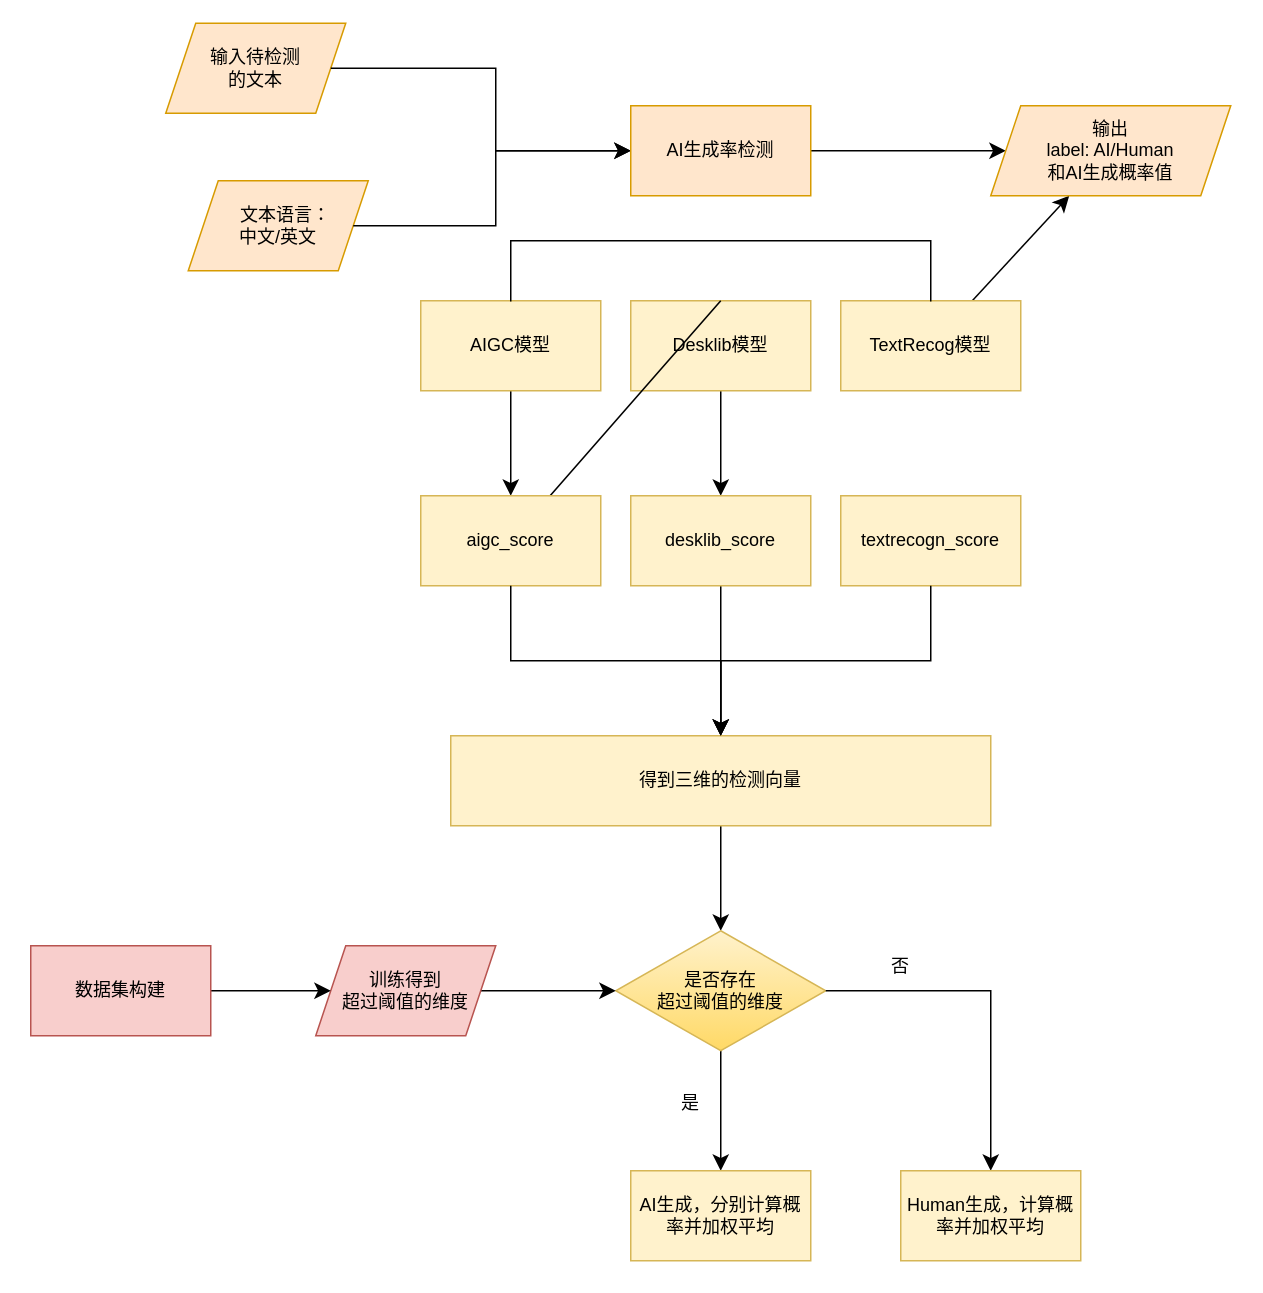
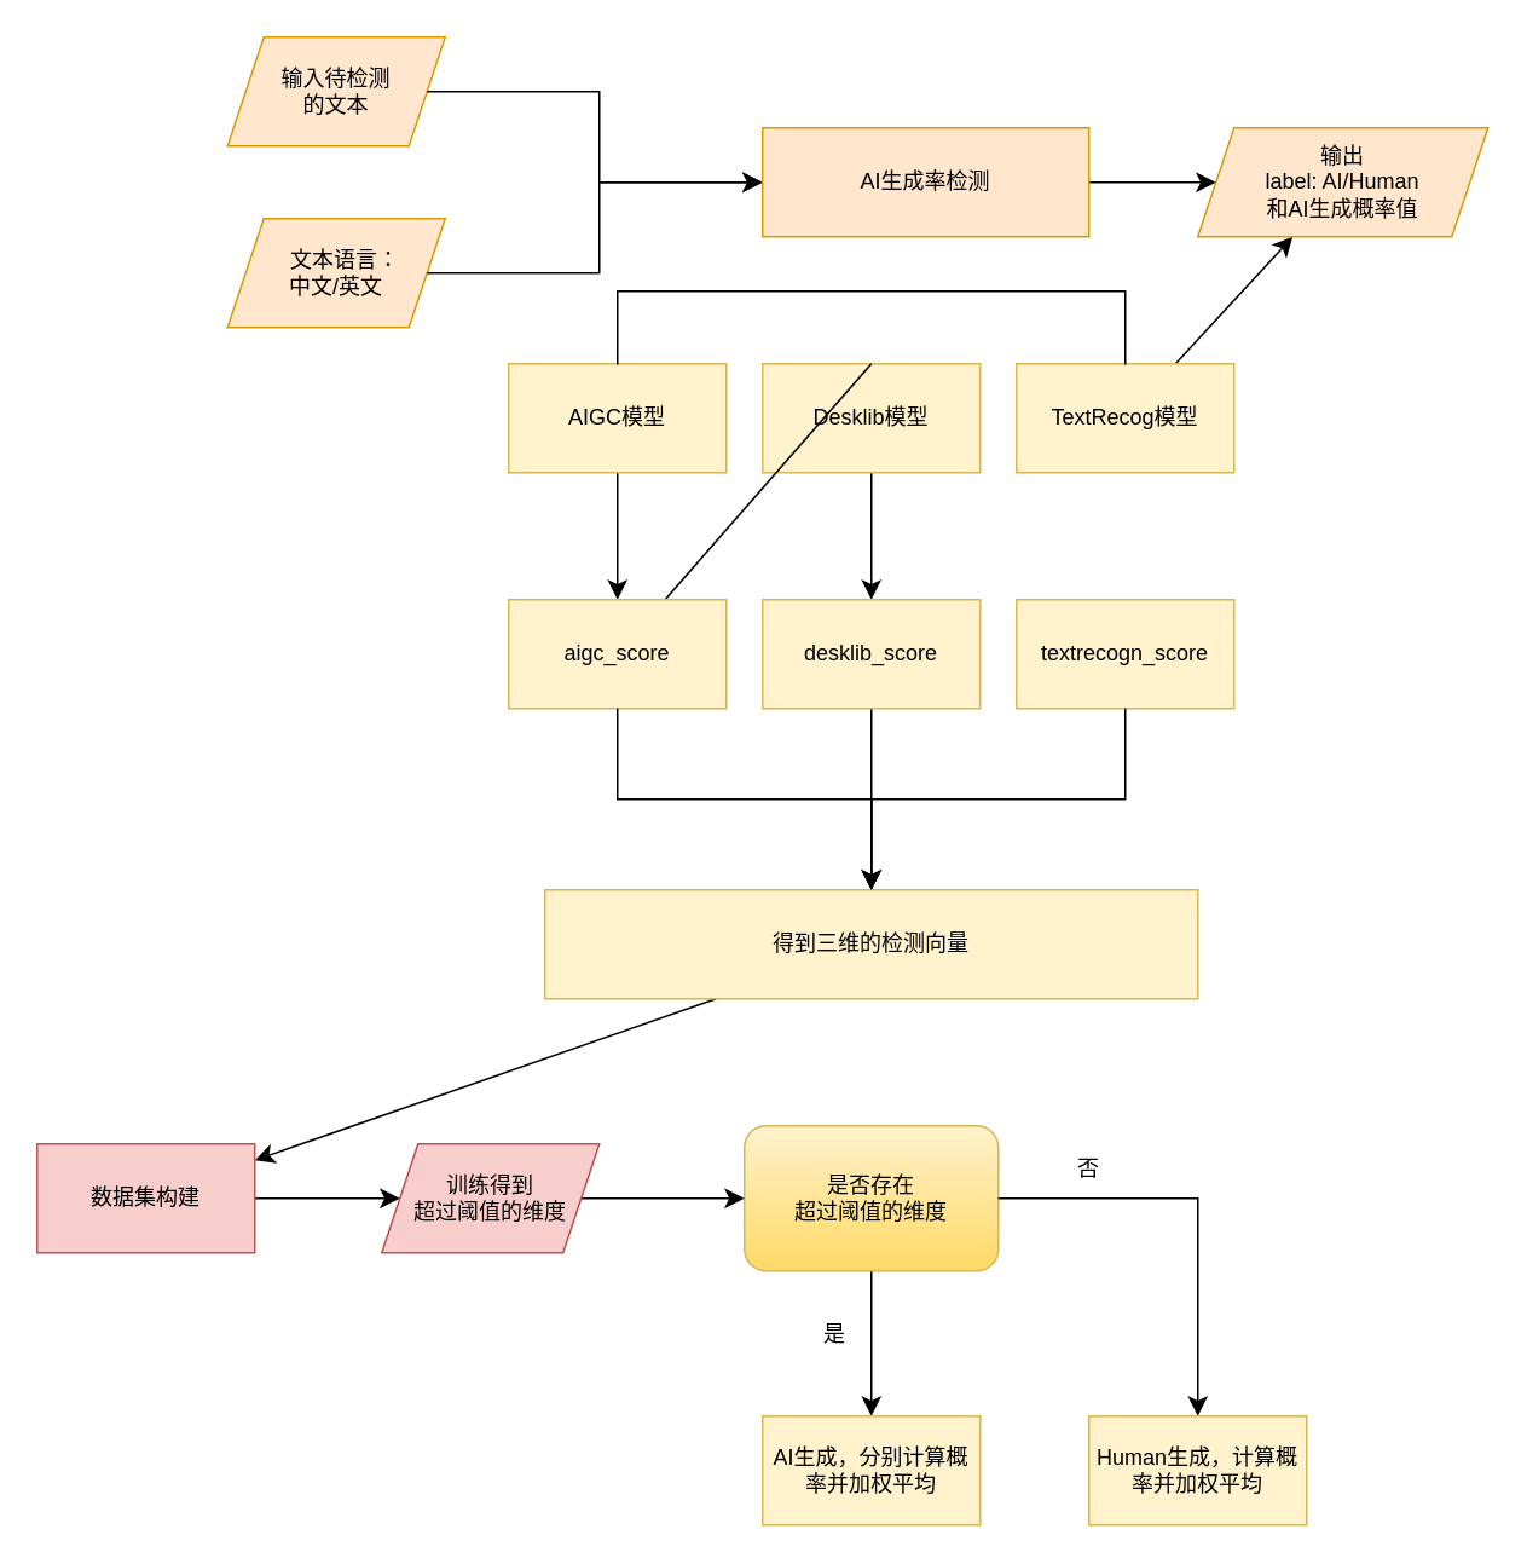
  <mxCell id="0" />
  <mxCell id="1" parent="0" />
- <mxCell id="2" value="输入待检测&lt;div&gt;的文本&lt;/div&gt;" style="shape=parallelogram;perimeter=parallelogramPerimeter;whiteSpace=wrap;html=1;fixedSize=1;fillColor=#ffe6cc;strokeColor=#d79b00;" vertex="1" parent="1"><mxGeometry x="110" y="15" width="120" height="60" as="geometry" /></mxCell>
+ <mxCell id="2" value="输入待检测&lt;div&gt;的文本&lt;/div&gt;" style="shape=parallelogram;perimeter=parallelogramPerimeter;whiteSpace=wrap;html=1;fixedSize=1;fillColor=#ffe6cc;strokeColor=#d79b00;" vertex="1" parent="1"><mxGeometry x="125" y="20" width="120" height="60" as="geometry" /></mxCell>
  <mxCell id="3" value="&amp;nbsp; &amp;nbsp;文本语言：&lt;div&gt;&lt;span style=&quot;background-color: transparent; color: light-dark(rgb(0, 0, 0), rgb(255, 255, 255));&quot;&gt;中文/英文&lt;/span&gt;&lt;/div&gt;" style="shape=parallelogram;perimeter=parallelogramPerimeter;whiteSpace=wrap;html=1;fixedSize=1;fillColor=#ffe6cc;strokeColor=#d79b00;" vertex="1" parent="1"><mxGeometry x="125" y="120" width="120" height="60" as="geometry" /></mxCell>
  <mxCell id="4" value="" style="edgeStyle=elbowEdgeStyle;elbow=horizontal;endArrow=classic;html=1;curved=0;rounded=0;endSize=8;startSize=8;fontSize=12;exitX=1;exitY=0.5;exitDx=0;exitDy=0;entryX=0;entryY=0.5;entryDx=0;entryDy=0;" edge="1" parent="1" source="2" target="7"><mxGeometry width="50" height="50" relative="1" as="geometry"><mxPoint x="225" y="80" as="sourcePoint" /><mxPoint x="375" y="100" as="targetPoint" /><Array as="points"><mxPoint x="330" y="80" /></Array></mxGeometry></mxCell>
  <mxCell id="5" value="" style="edgeStyle=elbowEdgeStyle;elbow=horizontal;endArrow=classic;html=1;curved=0;rounded=0;endSize=8;startSize=8;fontSize=12;exitX=1;exitY=0.5;exitDx=0;exitDy=0;entryX=0;entryY=0.5;entryDx=0;entryDy=0;" edge="1" parent="1" source="3" target="7"><mxGeometry width="50" height="50" relative="1" as="geometry"><mxPoint x="225" y="80" as="sourcePoint" /><mxPoint x="375" y="100" as="targetPoint" /><Array as="points"><mxPoint x="330" y="120" /></Array></mxGeometry></mxCell>
  <mxCell id="6" value="" style="edgeStyle=none;curved=1;rounded=0;orthogonalLoop=1;jettySize=auto;html=1;fontSize=12;startSize=8;endSize=8;" edge="1" parent="1" source="7" target="33"><mxGeometry relative="1" as="geometry" /></mxCell>
- <mxCell id="7" value="AI生成率检测" style="rounded=0;whiteSpace=wrap;html=1;fillColor=#ffe6cc;strokeColor=#d79b00;" vertex="1" parent="1"><mxGeometry x="420" y="70" width="120" height="60" as="geometry" /></mxCell>
+ <mxCell id="7" value="AI生成率检测" style="rounded=0;whiteSpace=wrap;html=1;fillColor=#ffe6cc;strokeColor=#d79b00;" vertex="1" parent="1"><mxGeometry x="420" y="70" width="180" height="60" as="geometry" /></mxCell>
  <mxCell id="8" value="" style="edgeStyle=none;curved=1;rounded=0;orthogonalLoop=1;jettySize=auto;html=1;fontSize=12;startSize=8;endSize=8;" edge="1" parent="1" source="9" target="16"><mxGeometry relative="1" as="geometry" /></mxCell>
  <mxCell id="9" value="AIGC模型" style="rounded=0;whiteSpace=wrap;html=1;fillColor=#fff2cc;strokeColor=#d6b656;" vertex="1" parent="1"><mxGeometry x="280" y="200" width="120" height="60" as="geometry" /></mxCell>
  <mxCell id="10" value="" style="edgeStyle=none;curved=1;rounded=0;orthogonalLoop=1;jettySize=auto;html=1;fontSize=12;startSize=8;endSize=8;" edge="1" parent="1" source="11" target="18"><mxGeometry relative="1" as="geometry" /></mxCell>
  <mxCell id="11" value="Desklib模型" style="rounded=0;whiteSpace=wrap;html=1;fillColor=#fff2cc;strokeColor=#d6b656;" vertex="1" parent="1"><mxGeometry x="420" y="200" width="120" height="60" as="geometry" /></mxCell>
  <mxCell id="12" value="" style="edgeStyle=none;curved=1;rounded=0;orthogonalLoop=1;jettySize=auto;html=1;fontSize=12;startSize=8;endSize=8;" edge="1" parent="1" source="13" target="33"><mxGeometry relative="1" as="geometry" /></mxCell>
  <mxCell id="13" value="TextRecog模型" style="rounded=0;whiteSpace=wrap;html=1;fillColor=#fff2cc;strokeColor=#d6b656;" vertex="1" parent="1"><mxGeometry x="560" y="200" width="120" height="60" as="geometry" /></mxCell>
  <mxCell id="14" value="" style="endArrow=none;html=1;rounded=0;fontSize=12;startSize=8;endSize=8;curved=1;exitX=0.5;exitY=0;exitDx=0;exitDy=0;" edge="1" parent="1" source="11" target="16"><mxGeometry width="50" height="50" relative="1" as="geometry"><mxPoint x="480" y="180" as="sourcePoint" /><mxPoint x="530" y="130" as="targetPoint" /></mxGeometry></mxCell>
  <mxCell id="15" value="" style="shape=partialRectangle;whiteSpace=wrap;html=1;bottom=1;right=1;left=1;top=0;fillColor=none;routingCenterX=-0.5;rotation=-180;" vertex="1" parent="1"><mxGeometry x="340" y="160" width="280" height="40" as="geometry" /></mxCell>
  <mxCell id="16" value="aigc_score" style="whiteSpace=wrap;html=1;rounded=0;fillColor=#fff2cc;strokeColor=#d6b656;" vertex="1" parent="1"><mxGeometry x="280" y="330" width="120" height="60" as="geometry" /></mxCell>
  <mxCell id="17" value="" style="edgeStyle=none;curved=1;rounded=0;orthogonalLoop=1;jettySize=auto;html=1;fontSize=12;startSize=8;endSize=8;" edge="1" parent="1" source="18" target="21"><mxGeometry relative="1" as="geometry" /></mxCell>
  <mxCell id="18" value="desklib_score" style="whiteSpace=wrap;html=1;rounded=0;fillColor=#fff2cc;strokeColor=#d6b656;" vertex="1" parent="1"><mxGeometry x="420" y="330" width="120" height="60" as="geometry" /></mxCell>
  <mxCell id="19" value="textrecogn_score" style="whiteSpace=wrap;html=1;rounded=0;fillColor=#fff2cc;strokeColor=#d6b656;" vertex="1" parent="1"><mxGeometry x="560" y="330" width="120" height="60" as="geometry" /></mxCell>
- <mxCell id="20" value="" style="edgeStyle=none;curved=1;rounded=0;orthogonalLoop=1;jettySize=auto;html=1;fontSize=12;startSize=8;endSize=8;" edge="1" parent="1" source="21" target="25"><mxGeometry relative="1" as="geometry" /></mxCell>
+ <mxCell id="20" value="" style="edgeStyle=none;curved=1;rounded=0;orthogonalLoop=1;jettySize=auto;html=1;fontSize=12;startSize=8;endSize=8;" edge="1" parent="1" source="21" target="35"><mxGeometry relative="1" as="geometry" /></mxCell>
  <mxCell id="21" value="得到三维的检测向量" style="whiteSpace=wrap;html=1;rounded=0;fillColor=#fff2cc;strokeColor=#d6b656;" vertex="1" parent="1"><mxGeometry x="300" y="490" width="360" height="60" as="geometry" /></mxCell>
  <mxCell id="22" value="" style="edgeStyle=elbowEdgeStyle;elbow=vertical;endArrow=classic;html=1;curved=0;rounded=0;endSize=8;startSize=8;fontSize=12;exitX=0.5;exitY=1;exitDx=0;exitDy=0;entryX=0.5;entryY=0;entryDx=0;entryDy=0;" edge="1" parent="1" source="16" target="21"><mxGeometry width="50" height="50" relative="1" as="geometry"><mxPoint x="560" y="490" as="sourcePoint" /><mxPoint x="610" y="440" as="targetPoint" /></mxGeometry></mxCell>
  <mxCell id="23" value="" style="edgeStyle=elbowEdgeStyle;elbow=vertical;endArrow=classic;html=1;curved=0;rounded=0;endSize=8;startSize=8;fontSize=12;exitX=0.5;exitY=1;exitDx=0;exitDy=0;entryX=0.5;entryY=0;entryDx=0;entryDy=0;" edge="1" parent="1" source="19" target="21"><mxGeometry width="50" height="50" relative="1" as="geometry"><mxPoint x="560" y="490" as="sourcePoint" /><mxPoint x="480" y="510" as="targetPoint" /></mxGeometry></mxCell>
  <mxCell id="24" value="" style="edgeStyle=none;curved=1;rounded=0;orthogonalLoop=1;jettySize=auto;html=1;fontSize=12;startSize=8;endSize=8;" edge="1" parent="1" source="25" target="26"><mxGeometry relative="1" as="geometry" /></mxCell>
- <mxCell id="25" value="是否存在&lt;div&gt;超过阈值的维度&lt;/div&gt;" style="rhombus;whiteSpace=wrap;html=1;rounded=0;fillColor=#fff2cc;strokeColor=#d6b656;gradientColor=#ffd966;" vertex="1" parent="1"><mxGeometry x="410" y="620" width="140" height="80" as="geometry" /></mxCell>
+ <mxCell id="25" value="是否存在&lt;div&gt;超过阈值的维度&lt;/div&gt;" style="whiteSpace=wrap;html=1;fillColor=#fff2cc;strokeColor=#d6b656;gradientColor=#ffd966;rounded=1;" vertex="1" parent="1"><mxGeometry x="410" y="620" width="140" height="80" as="geometry" /></mxCell>
  <mxCell id="26" value="AI生成，分别计算概率并加权平均" style="whiteSpace=wrap;html=1;rounded=0;fillColor=#fff2cc;strokeColor=#d6b656;" vertex="1" parent="1"><mxGeometry x="420" y="780" width="120" height="60" as="geometry" /></mxCell>
  <mxCell id="27" value="是" style="text;html=1;align=center;verticalAlign=middle;whiteSpace=wrap;rounded=0;" vertex="1" parent="1"><mxGeometry x="430" y="720" width="60" height="30" as="geometry" /></mxCell>
  <mxCell id="28" value="" style="edgeStyle=none;curved=1;rounded=0;orthogonalLoop=1;jettySize=auto;html=1;fontSize=12;startSize=8;endSize=8;" edge="1" parent="1" source="29" target="25"><mxGeometry relative="1" as="geometry" /></mxCell>
  <mxCell id="29" value="训练得到&lt;div&gt;超过阈值的维度&lt;/div&gt;" style="shape=parallelogram;perimeter=parallelogramPerimeter;whiteSpace=wrap;html=1;fixedSize=1;fillColor=#f8cecc;strokeColor=#b85450;" vertex="1" parent="1"><mxGeometry x="210" y="630" width="120" height="60" as="geometry" /></mxCell>
  <mxCell id="30" value="否" style="text;html=1;align=center;verticalAlign=middle;whiteSpace=wrap;rounded=0;" vertex="1" parent="1"><mxGeometry x="570" y="629" width="60" height="30" as="geometry" /></mxCell>
  <mxCell id="31" value="" style="edgeStyle=segmentEdgeStyle;endArrow=classic;html=1;curved=0;rounded=0;endSize=8;startSize=8;fontSize=12;exitX=1;exitY=0.5;exitDx=0;exitDy=0;" edge="1" parent="1" source="25"><mxGeometry width="50" height="50" relative="1" as="geometry"><mxPoint x="430" y="670" as="sourcePoint" /><mxPoint x="660" y="780" as="targetPoint" /></mxGeometry></mxCell>
  <mxCell id="32" value="Human生成，计算概率并加权平均" style="rounded=0;whiteSpace=wrap;html=1;fillColor=#fff2cc;strokeColor=#d6b656;" vertex="1" parent="1"><mxGeometry x="600" y="780" width="120" height="60" as="geometry" /></mxCell>
  <mxCell id="33" value="输出&lt;div&gt;label: AI/Human&lt;div&gt;和AI生成概率值&lt;/div&gt;&lt;/div&gt;" style="shape=parallelogram;perimeter=parallelogramPerimeter;whiteSpace=wrap;html=1;fixedSize=1;rounded=0;fillColor=#ffe6cc;strokeColor=#d79b00;" vertex="1" parent="1"><mxGeometry x="660" y="70" width="160" height="60" as="geometry" /></mxCell>
  <mxCell id="34" value="" style="edgeStyle=none;curved=1;rounded=0;orthogonalLoop=1;jettySize=auto;html=1;fontSize=12;startSize=8;endSize=8;" edge="1" parent="1" source="35" target="29"><mxGeometry relative="1" as="geometry" /></mxCell>
  <mxCell id="35" value="数据集构建" style="rounded=0;whiteSpace=wrap;html=1;fillColor=#f8cecc;strokeColor=#b85450;" vertex="1" parent="1"><mxGeometry x="20" y="630" width="120" height="60" as="geometry" /></mxCell>
